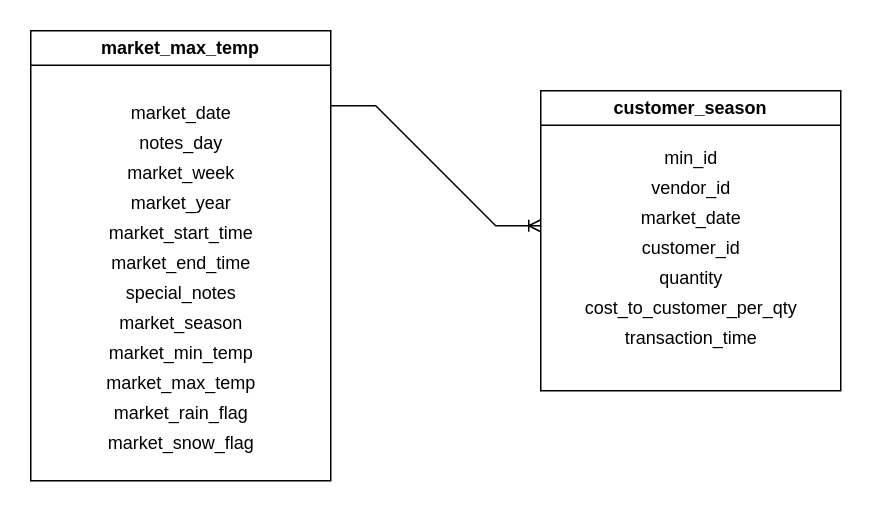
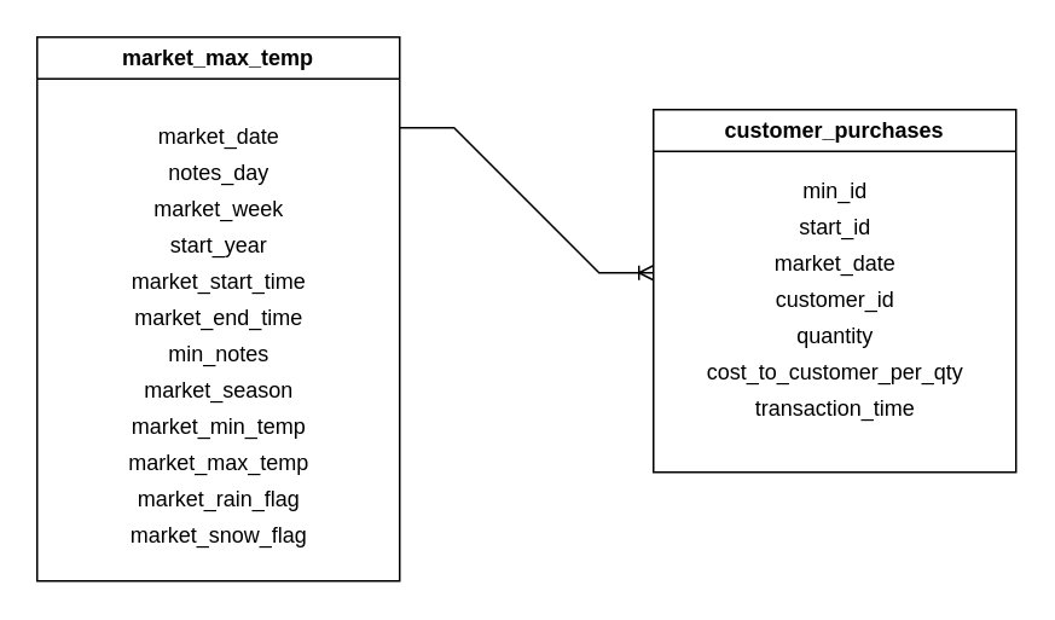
  <mxCell id="0" />
  <mxCell id="1" parent="0" />
  <mxCell id="2" value="market_max_temp" style="swimlane;whiteSpace=wrap;html=1;" vertex="1" parent="1"><mxGeometry x="20" y="20" width="200" height="300" as="geometry" /></mxCell>
  <mxCell id="3" value="market_date" style="text;html=1;align=center;verticalAlign=middle;resizable=0;points=[];autosize=1;strokeColor=none;fillColor=none;" vertex="1" parent="2"><mxGeometry x="55" y="40" width="90" height="30" as="geometry" /></mxCell>
  <mxCell id="4" value="notes_day" style="text;html=1;align=center;verticalAlign=middle;resizable=0;points=[];autosize=1;strokeColor=none;fillColor=none;" vertex="1" parent="2"><mxGeometry x="55" y="60" width="90" height="30" as="geometry" /></mxCell>
  <mxCell id="5" value="market_week" style="text;html=1;align=center;verticalAlign=middle;resizable=0;points=[];autosize=1;strokeColor=none;fillColor=none;" vertex="1" parent="2"><mxGeometry x="55" y="80" width="90" height="30" as="geometry" /></mxCell>
- <mxCell id="6" value="market_year" style="text;html=1;align=center;verticalAlign=middle;resizable=0;points=[];autosize=1;strokeColor=none;fillColor=none;" vertex="1" parent="2"><mxGeometry x="55" y="100" width="90" height="30" as="geometry" /></mxCell>
+ <mxCell id="6" value="start_year" style="text;html=1;align=center;verticalAlign=middle;resizable=0;points=[];autosize=1;strokeColor=none;fillColor=none;" vertex="1" parent="2"><mxGeometry x="55" y="100" width="90" height="30" as="geometry" /></mxCell>
  <mxCell id="7" value="market_start_time" style="text;html=1;align=center;verticalAlign=middle;resizable=0;points=[];autosize=1;strokeColor=none;fillColor=none;" vertex="1" parent="2"><mxGeometry x="40" y="120" width="120" height="30" as="geometry" /></mxCell>
  <mxCell id="8" value="market_end_time" style="text;html=1;align=center;verticalAlign=middle;resizable=0;points=[];autosize=1;strokeColor=none;fillColor=none;" vertex="1" parent="2"><mxGeometry x="40" y="140" width="120" height="30" as="geometry" /></mxCell>
- <mxCell id="9" value="special_notes" style="text;html=1;align=center;verticalAlign=middle;resizable=0;points=[];autosize=1;strokeColor=none;fillColor=none;" vertex="1" parent="2"><mxGeometry x="50" y="160" width="100" height="30" as="geometry" /></mxCell>
+ <mxCell id="9" value="min_notes" style="text;html=1;align=center;verticalAlign=middle;resizable=0;points=[];autosize=1;strokeColor=none;fillColor=none;" vertex="1" parent="2"><mxGeometry x="50" y="160" width="100" height="30" as="geometry" /></mxCell>
  <mxCell id="10" value="market_season" style="text;html=1;align=center;verticalAlign=middle;resizable=0;points=[];autosize=1;strokeColor=none;fillColor=none;" vertex="1" parent="2"><mxGeometry x="45" y="180" width="110" height="30" as="geometry" /></mxCell>
  <mxCell id="11" value="market_min_temp" style="text;html=1;align=center;verticalAlign=middle;resizable=0;points=[];autosize=1;strokeColor=none;fillColor=none;" vertex="1" parent="2"><mxGeometry x="40" y="200" width="120" height="30" as="geometry" /></mxCell>
  <mxCell id="12" value="market_max_temp" style="text;html=1;align=center;verticalAlign=middle;resizable=0;points=[];autosize=1;strokeColor=none;fillColor=none;" vertex="1" parent="2"><mxGeometry x="40" y="220" width="120" height="30" as="geometry" /></mxCell>
  <mxCell id="13" value="market_rain_flag" style="text;html=1;align=center;verticalAlign=middle;resizable=0;points=[];autosize=1;strokeColor=none;fillColor=none;" vertex="1" parent="2"><mxGeometry x="45" y="240" width="110" height="30" as="geometry" /></mxCell>
  <mxCell id="14" value="market_snow_flag" style="text;html=1;align=center;verticalAlign=middle;resizable=0;points=[];autosize=1;strokeColor=none;fillColor=none;" vertex="1" parent="2"><mxGeometry x="40" y="260" width="120" height="30" as="geometry" /></mxCell>
- <mxCell id="15" value="customer_season" style="swimlane;whiteSpace=wrap;html=1;" vertex="1" parent="1"><mxGeometry x="360" y="60" width="200" height="200" as="geometry" /></mxCell>
+ <mxCell id="15" value="customer_purchases" style="swimlane;whiteSpace=wrap;html=1;" vertex="1" parent="1"><mxGeometry x="360" y="60" width="200" height="200" as="geometry" /></mxCell>
  <mxCell id="16" value="min_id" style="text;html=1;align=center;verticalAlign=middle;resizable=0;points=[];autosize=1;strokeColor=none;fillColor=none;" vertex="1" parent="15"><mxGeometry x="60" y="30" width="80" height="30" as="geometry" /></mxCell>
- <mxCell id="17" value="vendor_id" style="text;html=1;align=center;verticalAlign=middle;resizable=0;points=[];autosize=1;strokeColor=none;fillColor=none;" vertex="1" parent="15"><mxGeometry x="60" y="50" width="80" height="30" as="geometry" /></mxCell>
+ <mxCell id="17" value="start_id" style="text;html=1;align=center;verticalAlign=middle;resizable=0;points=[];autosize=1;strokeColor=none;fillColor=none;" vertex="1" parent="15"><mxGeometry x="60" y="50" width="80" height="30" as="geometry" /></mxCell>
  <mxCell id="18" value="market_date" style="text;html=1;align=center;verticalAlign=middle;resizable=0;points=[];autosize=1;strokeColor=none;fillColor=none;" vertex="1" parent="15"><mxGeometry x="55" y="70" width="90" height="30" as="geometry" /></mxCell>
  <mxCell id="19" value="customer_id" style="text;html=1;align=center;verticalAlign=middle;resizable=0;points=[];autosize=1;strokeColor=none;fillColor=none;" vertex="1" parent="15"><mxGeometry x="55" y="90" width="90" height="30" as="geometry" /></mxCell>
  <mxCell id="20" value="quantity" style="text;html=1;align=center;verticalAlign=middle;resizable=0;points=[];autosize=1;strokeColor=none;fillColor=none;" vertex="1" parent="15"><mxGeometry x="65" y="110" width="70" height="30" as="geometry" /></mxCell>
  <mxCell id="21" value="cost_to_customer_per_qty" style="text;html=1;align=center;verticalAlign=middle;resizable=0;points=[];autosize=1;strokeColor=none;fillColor=none;" vertex="1" parent="15"><mxGeometry x="20" y="130" width="160" height="30" as="geometry" /></mxCell>
  <mxCell id="22" value="transaction_time" style="text;html=1;align=center;verticalAlign=middle;resizable=0;points=[];autosize=1;strokeColor=none;fillColor=none;" vertex="1" parent="15"><mxGeometry x="45" y="150" width="110" height="30" as="geometry" /></mxCell>
  <mxCell id="23" value="" style="edgeStyle=entityRelationEdgeStyle;fontSize=12;html=1;endArrow=ERoneToMany;rounded=0;" edge="1" parent="1"><mxGeometry width="100" height="100" relative="1" as="geometry"><mxPoint x="220" y="70" as="sourcePoint" /><mxPoint x="360" y="150" as="targetPoint" /></mxGeometry></mxCell>
